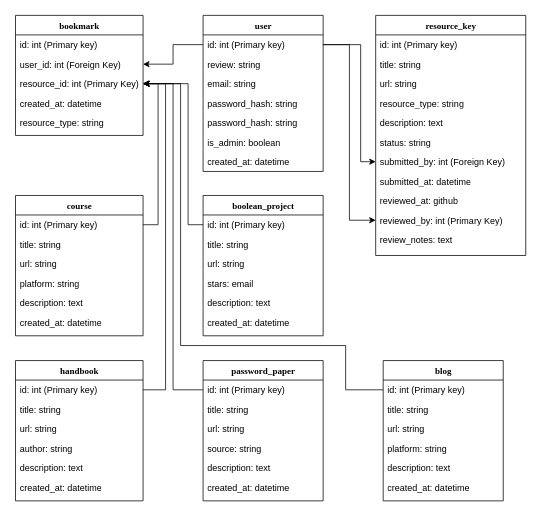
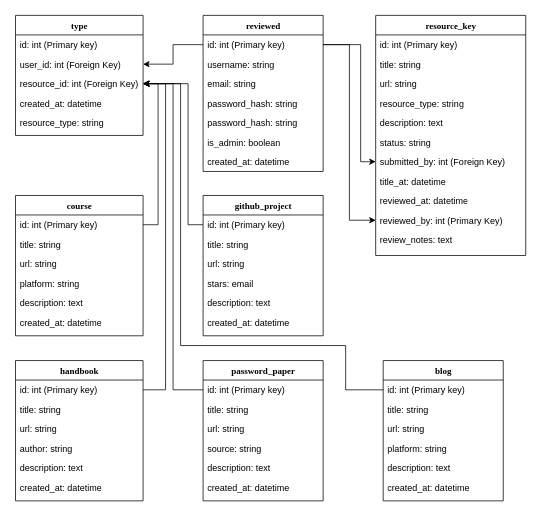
  <mxCell id="0" />
  <mxCell id="1" parent="0" />
  <mxCell id="2" value="course" style="swimlane;html=1;fontStyle=1;align=center;verticalAlign=top;childLayout=stackLayout;horizontal=1;startSize=26;horizontalStack=0;resizeParent=1;resizeLast=0;collapsible=1;marginBottom=0;swimlaneFillColor=#ffffff;rounded=0;shadow=0;comic=0;labelBackgroundColor=none;strokeWidth=1;fillColor=none;fontFamily=Verdana;fontSize=12" parent="1" vertex="1"><mxGeometry x="20" y="260" width="170" height="187" as="geometry" /></mxCell>
  <mxCell id="3" value="id: int (Primary key)&lt;span style=&quot;white-space: pre;&quot;&gt;&#09;&lt;/span&gt;" style="text;html=1;strokeColor=none;fillColor=none;align=left;verticalAlign=top;spacingLeft=4;spacingRight=4;whiteSpace=wrap;overflow=hidden;rotatable=0;points=[[0,0.5],[1,0.5]];portConstraint=eastwest;" parent="2" vertex="1"><mxGeometry y="26" width="170" height="26" as="geometry" /></mxCell>
  <mxCell id="4" value="title: string" style="text;html=1;strokeColor=none;fillColor=none;align=left;verticalAlign=top;spacingLeft=4;spacingRight=4;whiteSpace=wrap;overflow=hidden;rotatable=0;points=[[0,0.5],[1,0.5]];portConstraint=eastwest;" parent="2" vertex="1"><mxGeometry y="52" width="170" height="26" as="geometry" /></mxCell>
  <mxCell id="5" value="url: string" style="text;html=1;strokeColor=none;fillColor=none;align=left;verticalAlign=top;spacingLeft=4;spacingRight=4;whiteSpace=wrap;overflow=hidden;rotatable=0;points=[[0,0.5],[1,0.5]];portConstraint=eastwest;" parent="2" vertex="1"><mxGeometry y="78" width="170" height="26" as="geometry" /></mxCell>
  <mxCell id="6" value="platform: string" style="text;html=1;strokeColor=none;fillColor=none;align=left;verticalAlign=top;spacingLeft=4;spacingRight=4;whiteSpace=wrap;overflow=hidden;rotatable=0;points=[[0,0.5],[1,0.5]];portConstraint=eastwest;" parent="2" vertex="1"><mxGeometry y="104" width="170" height="26" as="geometry" /></mxCell>
  <mxCell id="7" value="description: text&amp;nbsp;" style="text;html=1;strokeColor=none;fillColor=none;align=left;verticalAlign=top;spacingLeft=4;spacingRight=4;whiteSpace=wrap;overflow=hidden;rotatable=0;points=[[0,0.5],[1,0.5]];portConstraint=eastwest;" parent="2" vertex="1"><mxGeometry y="130" width="170" height="26" as="geometry" /></mxCell>
  <mxCell id="8" value="created_at: datetime" style="text;html=1;strokeColor=none;fillColor=none;align=left;verticalAlign=top;spacingLeft=4;spacingRight=4;whiteSpace=wrap;overflow=hidden;rotatable=0;points=[[0,0.5],[1,0.5]];portConstraint=eastwest;" parent="2" vertex="1"><mxGeometry y="156" width="170" height="26" as="geometry" /></mxCell>
  <mxCell id="9" value="handbook" style="swimlane;html=1;fontStyle=1;align=center;verticalAlign=top;childLayout=stackLayout;horizontal=1;startSize=26;horizontalStack=0;resizeParent=1;resizeLast=0;collapsible=1;marginBottom=0;swimlaneFillColor=#ffffff;rounded=0;shadow=0;comic=0;labelBackgroundColor=none;strokeWidth=1;fillColor=none;fontFamily=Verdana;fontSize=12" vertex="1" parent="1"><mxGeometry x="20" y="480" width="170" height="187" as="geometry" /></mxCell>
  <mxCell id="10" value="id: int (Primary key)&lt;span style=&quot;white-space: pre;&quot;&gt;&#09;&lt;/span&gt;" style="text;html=1;strokeColor=none;fillColor=none;align=left;verticalAlign=top;spacingLeft=4;spacingRight=4;whiteSpace=wrap;overflow=hidden;rotatable=0;points=[[0,0.5],[1,0.5]];portConstraint=eastwest;" vertex="1" parent="9"><mxGeometry y="26" width="170" height="26" as="geometry" /></mxCell>
  <mxCell id="11" value="title: string" style="text;html=1;strokeColor=none;fillColor=none;align=left;verticalAlign=top;spacingLeft=4;spacingRight=4;whiteSpace=wrap;overflow=hidden;rotatable=0;points=[[0,0.5],[1,0.5]];portConstraint=eastwest;" vertex="1" parent="9"><mxGeometry y="52" width="170" height="26" as="geometry" /></mxCell>
  <mxCell id="12" value="url: string" style="text;html=1;strokeColor=none;fillColor=none;align=left;verticalAlign=top;spacingLeft=4;spacingRight=4;whiteSpace=wrap;overflow=hidden;rotatable=0;points=[[0,0.5],[1,0.5]];portConstraint=eastwest;" vertex="1" parent="9"><mxGeometry y="78" width="170" height="26" as="geometry" /></mxCell>
  <mxCell id="13" value="author: string" style="text;html=1;strokeColor=none;fillColor=none;align=left;verticalAlign=top;spacingLeft=4;spacingRight=4;whiteSpace=wrap;overflow=hidden;rotatable=0;points=[[0,0.5],[1,0.5]];portConstraint=eastwest;" vertex="1" parent="9"><mxGeometry y="104" width="170" height="26" as="geometry" /></mxCell>
  <mxCell id="14" value="description: text&amp;nbsp;" style="text;html=1;strokeColor=none;fillColor=none;align=left;verticalAlign=top;spacingLeft=4;spacingRight=4;whiteSpace=wrap;overflow=hidden;rotatable=0;points=[[0,0.5],[1,0.5]];portConstraint=eastwest;" vertex="1" parent="9"><mxGeometry y="130" width="170" height="26" as="geometry" /></mxCell>
  <mxCell id="15" value="created_at: datetime" style="text;html=1;strokeColor=none;fillColor=none;align=left;verticalAlign=top;spacingLeft=4;spacingRight=4;whiteSpace=wrap;overflow=hidden;rotatable=0;points=[[0,0.5],[1,0.5]];portConstraint=eastwest;" vertex="1" parent="9"><mxGeometry y="156" width="170" height="26" as="geometry" /></mxCell>
- <mxCell id="16" value="boolean_project" style="swimlane;html=1;fontStyle=1;align=center;verticalAlign=top;childLayout=stackLayout;horizontal=1;startSize=26;horizontalStack=0;resizeParent=1;resizeLast=0;collapsible=1;marginBottom=0;swimlaneFillColor=#ffffff;rounded=0;shadow=0;comic=0;labelBackgroundColor=none;strokeWidth=1;fillColor=none;fontFamily=Verdana;fontSize=12" vertex="1" parent="1"><mxGeometry x="270" y="260" width="160" height="187" as="geometry" /></mxCell>
+ <mxCell id="16" value="github_project" style="swimlane;html=1;fontStyle=1;align=center;verticalAlign=top;childLayout=stackLayout;horizontal=1;startSize=26;horizontalStack=0;resizeParent=1;resizeLast=0;collapsible=1;marginBottom=0;swimlaneFillColor=#ffffff;rounded=0;shadow=0;comic=0;labelBackgroundColor=none;strokeWidth=1;fillColor=none;fontFamily=Verdana;fontSize=12" vertex="1" parent="1"><mxGeometry x="270" y="260" width="160" height="187" as="geometry" /></mxCell>
  <mxCell id="17" value="id: int (Primary key)&lt;span style=&quot;white-space: pre;&quot;&gt;&#09;&lt;/span&gt;" style="text;html=1;strokeColor=none;fillColor=none;align=left;verticalAlign=top;spacingLeft=4;spacingRight=4;whiteSpace=wrap;overflow=hidden;rotatable=0;points=[[0,0.5],[1,0.5]];portConstraint=eastwest;" vertex="1" parent="16"><mxGeometry y="26" width="160" height="26" as="geometry" /></mxCell>
  <mxCell id="18" value="title: string" style="text;html=1;strokeColor=none;fillColor=none;align=left;verticalAlign=top;spacingLeft=4;spacingRight=4;whiteSpace=wrap;overflow=hidden;rotatable=0;points=[[0,0.5],[1,0.5]];portConstraint=eastwest;" vertex="1" parent="16"><mxGeometry y="52" width="160" height="26" as="geometry" /></mxCell>
  <mxCell id="19" value="url: string" style="text;html=1;strokeColor=none;fillColor=none;align=left;verticalAlign=top;spacingLeft=4;spacingRight=4;whiteSpace=wrap;overflow=hidden;rotatable=0;points=[[0,0.5],[1,0.5]];portConstraint=eastwest;" vertex="1" parent="16"><mxGeometry y="78" width="160" height="26" as="geometry" /></mxCell>
  <mxCell id="20" value="stars: email" style="text;html=1;strokeColor=none;fillColor=none;align=left;verticalAlign=top;spacingLeft=4;spacingRight=4;whiteSpace=wrap;overflow=hidden;rotatable=0;points=[[0,0.5],[1,0.5]];portConstraint=eastwest;" vertex="1" parent="16"><mxGeometry y="104" width="160" height="26" as="geometry" /></mxCell>
  <mxCell id="21" value="description: text&amp;nbsp;" style="text;html=1;strokeColor=none;fillColor=none;align=left;verticalAlign=top;spacingLeft=4;spacingRight=4;whiteSpace=wrap;overflow=hidden;rotatable=0;points=[[0,0.5],[1,0.5]];portConstraint=eastwest;" vertex="1" parent="16"><mxGeometry y="130" width="160" height="26" as="geometry" /></mxCell>
  <mxCell id="22" value="created_at: datetime" style="text;html=1;strokeColor=none;fillColor=none;align=left;verticalAlign=top;spacingLeft=4;spacingRight=4;whiteSpace=wrap;overflow=hidden;rotatable=0;points=[[0,0.5],[1,0.5]];portConstraint=eastwest;" vertex="1" parent="16"><mxGeometry y="156" width="160" height="26" as="geometry" /></mxCell>
  <mxCell id="23" value="password_paper" style="swimlane;html=1;fontStyle=1;align=center;verticalAlign=top;childLayout=stackLayout;horizontal=1;startSize=26;horizontalStack=0;resizeParent=1;resizeLast=0;collapsible=1;marginBottom=0;swimlaneFillColor=#ffffff;rounded=0;shadow=0;comic=0;labelBackgroundColor=none;strokeWidth=1;fillColor=none;fontFamily=Verdana;fontSize=12" vertex="1" parent="1"><mxGeometry x="270" y="480" width="160" height="187" as="geometry" /></mxCell>
  <mxCell id="24" value="id: int (Primary key)&lt;span style=&quot;white-space: pre;&quot;&gt;&#09;&lt;/span&gt;" style="text;html=1;strokeColor=none;fillColor=none;align=left;verticalAlign=top;spacingLeft=4;spacingRight=4;whiteSpace=wrap;overflow=hidden;rotatable=0;points=[[0,0.5],[1,0.5]];portConstraint=eastwest;" vertex="1" parent="23"><mxGeometry y="26" width="160" height="26" as="geometry" /></mxCell>
  <mxCell id="25" value="title: string" style="text;html=1;strokeColor=none;fillColor=none;align=left;verticalAlign=top;spacingLeft=4;spacingRight=4;whiteSpace=wrap;overflow=hidden;rotatable=0;points=[[0,0.5],[1,0.5]];portConstraint=eastwest;" vertex="1" parent="23"><mxGeometry y="52" width="160" height="26" as="geometry" /></mxCell>
  <mxCell id="26" value="url: string" style="text;html=1;strokeColor=none;fillColor=none;align=left;verticalAlign=top;spacingLeft=4;spacingRight=4;whiteSpace=wrap;overflow=hidden;rotatable=0;points=[[0,0.5],[1,0.5]];portConstraint=eastwest;" vertex="1" parent="23"><mxGeometry y="78" width="160" height="26" as="geometry" /></mxCell>
  <mxCell id="27" value="source: string" style="text;html=1;strokeColor=none;fillColor=none;align=left;verticalAlign=top;spacingLeft=4;spacingRight=4;whiteSpace=wrap;overflow=hidden;rotatable=0;points=[[0,0.5],[1,0.5]];portConstraint=eastwest;" vertex="1" parent="23"><mxGeometry y="104" width="160" height="26" as="geometry" /></mxCell>
  <mxCell id="28" value="description: text&amp;nbsp;" style="text;html=1;strokeColor=none;fillColor=none;align=left;verticalAlign=top;spacingLeft=4;spacingRight=4;whiteSpace=wrap;overflow=hidden;rotatable=0;points=[[0,0.5],[1,0.5]];portConstraint=eastwest;" vertex="1" parent="23"><mxGeometry y="130" width="160" height="26" as="geometry" /></mxCell>
  <mxCell id="29" value="created_at: datetime" style="text;html=1;strokeColor=none;fillColor=none;align=left;verticalAlign=top;spacingLeft=4;spacingRight=4;whiteSpace=wrap;overflow=hidden;rotatable=0;points=[[0,0.5],[1,0.5]];portConstraint=eastwest;" vertex="1" parent="23"><mxGeometry y="156" width="160" height="26" as="geometry" /></mxCell>
  <mxCell id="30" value="blog" style="swimlane;html=1;fontStyle=1;align=center;verticalAlign=top;childLayout=stackLayout;horizontal=1;startSize=26;horizontalStack=0;resizeParent=1;resizeLast=0;collapsible=1;marginBottom=0;swimlaneFillColor=#ffffff;rounded=0;shadow=0;comic=0;labelBackgroundColor=none;strokeWidth=1;fillColor=none;fontFamily=Verdana;fontSize=12" vertex="1" parent="1"><mxGeometry x="510" y="480" width="160" height="187" as="geometry" /></mxCell>
  <mxCell id="31" value="id: int (Primary key)&lt;span style=&quot;white-space: pre;&quot;&gt;&#09;&lt;/span&gt;" style="text;html=1;strokeColor=none;fillColor=none;align=left;verticalAlign=top;spacingLeft=4;spacingRight=4;whiteSpace=wrap;overflow=hidden;rotatable=0;points=[[0,0.5],[1,0.5]];portConstraint=eastwest;" vertex="1" parent="30"><mxGeometry y="26" width="160" height="26" as="geometry" /></mxCell>
  <mxCell id="32" value="title: string" style="text;html=1;strokeColor=none;fillColor=none;align=left;verticalAlign=top;spacingLeft=4;spacingRight=4;whiteSpace=wrap;overflow=hidden;rotatable=0;points=[[0,0.5],[1,0.5]];portConstraint=eastwest;" vertex="1" parent="30"><mxGeometry y="52" width="160" height="26" as="geometry" /></mxCell>
  <mxCell id="33" value="url: string" style="text;html=1;strokeColor=none;fillColor=none;align=left;verticalAlign=top;spacingLeft=4;spacingRight=4;whiteSpace=wrap;overflow=hidden;rotatable=0;points=[[0,0.5],[1,0.5]];portConstraint=eastwest;" vertex="1" parent="30"><mxGeometry y="78" width="160" height="26" as="geometry" /></mxCell>
  <mxCell id="34" value="platform: string" style="text;html=1;strokeColor=none;fillColor=none;align=left;verticalAlign=top;spacingLeft=4;spacingRight=4;whiteSpace=wrap;overflow=hidden;rotatable=0;points=[[0,0.5],[1,0.5]];portConstraint=eastwest;" vertex="1" parent="30"><mxGeometry y="104" width="160" height="26" as="geometry" /></mxCell>
  <mxCell id="35" value="description: text&amp;nbsp;" style="text;html=1;strokeColor=none;fillColor=none;align=left;verticalAlign=top;spacingLeft=4;spacingRight=4;whiteSpace=wrap;overflow=hidden;rotatable=0;points=[[0,0.5],[1,0.5]];portConstraint=eastwest;" vertex="1" parent="30"><mxGeometry y="130" width="160" height="26" as="geometry" /></mxCell>
  <mxCell id="36" value="created_at: datetime" style="text;html=1;strokeColor=none;fillColor=none;align=left;verticalAlign=top;spacingLeft=4;spacingRight=4;whiteSpace=wrap;overflow=hidden;rotatable=0;points=[[0,0.5],[1,0.5]];portConstraint=eastwest;" vertex="1" parent="30"><mxGeometry y="156" width="160" height="26" as="geometry" /></mxCell>
- <mxCell id="37" value="user" style="swimlane;html=1;fontStyle=1;align=center;verticalAlign=top;childLayout=stackLayout;horizontal=1;startSize=26;horizontalStack=0;resizeParent=1;resizeLast=0;collapsible=1;marginBottom=0;swimlaneFillColor=#ffffff;rounded=0;shadow=0;comic=0;labelBackgroundColor=none;strokeWidth=1;fillColor=none;fontFamily=Verdana;fontSize=12" vertex="1" parent="1"><mxGeometry x="270" y="20" width="160" height="208" as="geometry" /></mxCell>
+ <mxCell id="37" value="reviewed" style="swimlane;html=1;fontStyle=1;align=center;verticalAlign=top;childLayout=stackLayout;horizontal=1;startSize=26;horizontalStack=0;resizeParent=1;resizeLast=0;collapsible=1;marginBottom=0;swimlaneFillColor=#ffffff;rounded=0;shadow=0;comic=0;labelBackgroundColor=none;strokeWidth=1;fillColor=none;fontFamily=Verdana;fontSize=12" vertex="1" parent="1"><mxGeometry x="270" y="20" width="160" height="208" as="geometry" /></mxCell>
  <mxCell id="38" value="id: int (Primary key)&lt;span style=&quot;white-space: pre;&quot;&gt;&#09;&lt;/span&gt;" style="text;html=1;strokeColor=none;fillColor=none;align=left;verticalAlign=top;spacingLeft=4;spacingRight=4;whiteSpace=wrap;overflow=hidden;rotatable=0;points=[[0,0.5],[1,0.5]];portConstraint=eastwest;" vertex="1" parent="37"><mxGeometry y="26" width="160" height="26" as="geometry" /></mxCell>
- <mxCell id="39" value="review: string" style="text;html=1;strokeColor=none;fillColor=none;align=left;verticalAlign=top;spacingLeft=4;spacingRight=4;whiteSpace=wrap;overflow=hidden;rotatable=0;points=[[0,0.5],[1,0.5]];portConstraint=eastwest;" vertex="1" parent="37"><mxGeometry y="52" width="160" height="26" as="geometry" /></mxCell>
+ <mxCell id="39" value="username: string" style="text;html=1;strokeColor=none;fillColor=none;align=left;verticalAlign=top;spacingLeft=4;spacingRight=4;whiteSpace=wrap;overflow=hidden;rotatable=0;points=[[0,0.5],[1,0.5]];portConstraint=eastwest;" vertex="1" parent="37"><mxGeometry y="52" width="160" height="26" as="geometry" /></mxCell>
  <mxCell id="40" value="email: string" style="text;html=1;strokeColor=none;fillColor=none;align=left;verticalAlign=top;spacingLeft=4;spacingRight=4;whiteSpace=wrap;overflow=hidden;rotatable=0;points=[[0,0.5],[1,0.5]];portConstraint=eastwest;" vertex="1" parent="37"><mxGeometry y="78" width="160" height="26" as="geometry" /></mxCell>
  <mxCell id="41" value="password_hash: string" style="text;html=1;strokeColor=none;fillColor=none;align=left;verticalAlign=top;spacingLeft=4;spacingRight=4;whiteSpace=wrap;overflow=hidden;rotatable=0;points=[[0,0.5],[1,0.5]];portConstraint=eastwest;" vertex="1" parent="37"><mxGeometry y="104" width="160" height="26" as="geometry" /></mxCell>
  <mxCell id="42" value="password_hash: string" style="text;html=1;strokeColor=none;fillColor=none;align=left;verticalAlign=top;spacingLeft=4;spacingRight=4;whiteSpace=wrap;overflow=hidden;rotatable=0;points=[[0,0.5],[1,0.5]];portConstraint=eastwest;" vertex="1" parent="37"><mxGeometry y="130" width="160" height="26" as="geometry" /></mxCell>
  <mxCell id="43" value="is_admin: boolean" style="text;html=1;strokeColor=none;fillColor=none;align=left;verticalAlign=top;spacingLeft=4;spacingRight=4;whiteSpace=wrap;overflow=hidden;rotatable=0;points=[[0,0.5],[1,0.5]];portConstraint=eastwest;" vertex="1" parent="37"><mxGeometry y="156" width="160" height="26" as="geometry" /></mxCell>
  <mxCell id="44" value="created_at: datetime" style="text;html=1;strokeColor=none;fillColor=none;align=left;verticalAlign=top;spacingLeft=4;spacingRight=4;whiteSpace=wrap;overflow=hidden;rotatable=0;points=[[0,0.5],[1,0.5]];portConstraint=eastwest;" vertex="1" parent="37"><mxGeometry y="182" width="160" height="26" as="geometry" /></mxCell>
- <mxCell id="45" value="bookmark" style="swimlane;html=1;fontStyle=1;align=center;verticalAlign=top;childLayout=stackLayout;horizontal=1;startSize=26;horizontalStack=0;resizeParent=1;resizeLast=0;collapsible=1;marginBottom=0;swimlaneFillColor=#ffffff;rounded=0;shadow=0;comic=0;labelBackgroundColor=none;strokeWidth=1;fillColor=none;fontFamily=Verdana;fontSize=12" vertex="1" parent="1"><mxGeometry x="20" y="20" width="170" height="160" as="geometry" /></mxCell>
+ <mxCell id="45" value="type" style="swimlane;html=1;fontStyle=1;align=center;verticalAlign=top;childLayout=stackLayout;horizontal=1;startSize=26;horizontalStack=0;resizeParent=1;resizeLast=0;collapsible=1;marginBottom=0;swimlaneFillColor=#ffffff;rounded=0;shadow=0;comic=0;labelBackgroundColor=none;strokeWidth=1;fillColor=none;fontFamily=Verdana;fontSize=12" vertex="1" parent="1"><mxGeometry x="20" y="20" width="170" height="160" as="geometry" /></mxCell>
  <mxCell id="46" value="id: int (Primary key)&lt;span style=&quot;white-space: pre;&quot;&gt;&#09;&lt;/span&gt;" style="text;html=1;strokeColor=none;fillColor=none;align=left;verticalAlign=top;spacingLeft=4;spacingRight=4;whiteSpace=wrap;overflow=hidden;rotatable=0;points=[[0,0.5],[1,0.5]];portConstraint=eastwest;" vertex="1" parent="45"><mxGeometry y="26" width="170" height="26" as="geometry" /></mxCell>
  <mxCell id="47" value="user_id: int (Foreign Key)" style="text;html=1;strokeColor=none;fillColor=none;align=left;verticalAlign=top;spacingLeft=4;spacingRight=4;whiteSpace=wrap;overflow=hidden;rotatable=0;points=[[0,0.5],[1,0.5]];portConstraint=eastwest;" vertex="1" parent="45"><mxGeometry y="52" width="170" height="26" as="geometry" /></mxCell>
- <mxCell id="48" value="resource_id: int (Primary Key)" style="text;html=1;strokeColor=none;fillColor=none;align=left;verticalAlign=top;spacingLeft=4;spacingRight=4;whiteSpace=wrap;overflow=hidden;rotatable=0;points=[[0,0.5],[1,0.5]];portConstraint=eastwest;" vertex="1" parent="45"><mxGeometry y="78" width="170" height="26" as="geometry" /></mxCell>
+ <mxCell id="48" value="resource_id: int (Foreign Key)" style="text;html=1;strokeColor=none;fillColor=none;align=left;verticalAlign=top;spacingLeft=4;spacingRight=4;whiteSpace=wrap;overflow=hidden;rotatable=0;points=[[0,0.5],[1,0.5]];portConstraint=eastwest;" vertex="1" parent="45"><mxGeometry y="78" width="170" height="26" as="geometry" /></mxCell>
  <mxCell id="49" value="created_at: datetime" style="text;html=1;strokeColor=none;fillColor=none;align=left;verticalAlign=top;spacingLeft=4;spacingRight=4;whiteSpace=wrap;overflow=hidden;rotatable=0;points=[[0,0.5],[1,0.5]];portConstraint=eastwest;" vertex="1" parent="45"><mxGeometry y="104" width="170" height="26" as="geometry" /></mxCell>
  <mxCell id="50" value="resource_type: string" style="text;html=1;strokeColor=none;fillColor=none;align=left;verticalAlign=top;spacingLeft=4;spacingRight=4;whiteSpace=wrap;overflow=hidden;rotatable=0;points=[[0,0.5],[1,0.5]];portConstraint=eastwest;" vertex="1" parent="45"><mxGeometry y="130" width="170" height="26" as="geometry" /></mxCell>
  <mxCell id="51" value="resource_key" style="swimlane;html=1;fontStyle=1;align=center;verticalAlign=top;childLayout=stackLayout;horizontal=1;startSize=26;horizontalStack=0;resizeParent=1;resizeLast=0;collapsible=1;marginBottom=0;swimlaneFillColor=#ffffff;rounded=0;shadow=0;comic=0;labelBackgroundColor=none;strokeWidth=1;fillColor=none;fontFamily=Verdana;fontSize=12" vertex="1" parent="1"><mxGeometry x="500" y="20" width="200" height="320" as="geometry" /></mxCell>
  <mxCell id="52" value="id: int (Primary key)&lt;span style=&quot;white-space: pre;&quot;&gt;&#09;&lt;/span&gt;" style="text;html=1;strokeColor=none;fillColor=none;align=left;verticalAlign=top;spacingLeft=4;spacingRight=4;whiteSpace=wrap;overflow=hidden;rotatable=0;points=[[0,0.5],[1,0.5]];portConstraint=eastwest;" vertex="1" parent="51"><mxGeometry y="26" width="200" height="26" as="geometry" /></mxCell>
  <mxCell id="53" value="title: string" style="text;html=1;strokeColor=none;fillColor=none;align=left;verticalAlign=top;spacingLeft=4;spacingRight=4;whiteSpace=wrap;overflow=hidden;rotatable=0;points=[[0,0.5],[1,0.5]];portConstraint=eastwest;" vertex="1" parent="51"><mxGeometry y="52" width="200" height="26" as="geometry" /></mxCell>
  <mxCell id="54" value="url: string" style="text;html=1;strokeColor=none;fillColor=none;align=left;verticalAlign=top;spacingLeft=4;spacingRight=4;whiteSpace=wrap;overflow=hidden;rotatable=0;points=[[0,0.5],[1,0.5]];portConstraint=eastwest;" vertex="1" parent="51"><mxGeometry y="78" width="200" height="26" as="geometry" /></mxCell>
  <mxCell id="55" value="resource_type: string" style="text;html=1;strokeColor=none;fillColor=none;align=left;verticalAlign=top;spacingLeft=4;spacingRight=4;whiteSpace=wrap;overflow=hidden;rotatable=0;points=[[0,0.5],[1,0.5]];portConstraint=eastwest;" vertex="1" parent="51"><mxGeometry y="104" width="200" height="26" as="geometry" /></mxCell>
  <mxCell id="56" value="description: text&amp;nbsp;" style="text;html=1;strokeColor=none;fillColor=none;align=left;verticalAlign=top;spacingLeft=4;spacingRight=4;whiteSpace=wrap;overflow=hidden;rotatable=0;points=[[0,0.5],[1,0.5]];portConstraint=eastwest;" vertex="1" parent="51"><mxGeometry y="130" width="200" height="26" as="geometry" /></mxCell>
  <mxCell id="57" value="status: string" style="text;html=1;strokeColor=none;fillColor=none;align=left;verticalAlign=top;spacingLeft=4;spacingRight=4;whiteSpace=wrap;overflow=hidden;rotatable=0;points=[[0,0.5],[1,0.5]];portConstraint=eastwest;" vertex="1" parent="51"><mxGeometry y="156" width="200" height="26" as="geometry" /></mxCell>
  <mxCell id="58" value="submitted_by: int (Foreign Key)" style="text;html=1;strokeColor=none;fillColor=none;align=left;verticalAlign=top;spacingLeft=4;spacingRight=4;whiteSpace=wrap;overflow=hidden;rotatable=0;points=[[0,0.5],[1,0.5]];portConstraint=eastwest;" vertex="1" parent="51"><mxGeometry y="182" width="200" height="26" as="geometry" /></mxCell>
- <mxCell id="59" value="submitted_at: datetime" style="text;html=1;strokeColor=none;fillColor=none;align=left;verticalAlign=top;spacingLeft=4;spacingRight=4;whiteSpace=wrap;overflow=hidden;rotatable=0;points=[[0,0.5],[1,0.5]];portConstraint=eastwest;" vertex="1" parent="51"><mxGeometry y="208" width="200" height="26" as="geometry" /></mxCell>
- <mxCell id="60" value="reviewed_at: github" style="text;html=1;strokeColor=none;fillColor=none;align=left;verticalAlign=top;spacingLeft=4;spacingRight=4;whiteSpace=wrap;overflow=hidden;rotatable=0;points=[[0,0.5],[1,0.5]];portConstraint=eastwest;" vertex="1" parent="51"><mxGeometry y="234" width="200" height="26" as="geometry" /></mxCell>
+ <mxCell id="59" value="title_at: datetime" style="text;html=1;strokeColor=none;fillColor=none;align=left;verticalAlign=top;spacingLeft=4;spacingRight=4;whiteSpace=wrap;overflow=hidden;rotatable=0;points=[[0,0.5],[1,0.5]];portConstraint=eastwest;" vertex="1" parent="51"><mxGeometry y="208" width="200" height="26" as="geometry" /></mxCell>
+ <mxCell id="60" value="reviewed_at: datetime" style="text;html=1;strokeColor=none;fillColor=none;align=left;verticalAlign=top;spacingLeft=4;spacingRight=4;whiteSpace=wrap;overflow=hidden;rotatable=0;points=[[0,0.5],[1,0.5]];portConstraint=eastwest;" vertex="1" parent="51"><mxGeometry y="234" width="200" height="26" as="geometry" /></mxCell>
  <mxCell id="61" value="reviewed_by: int (Primary Key)" style="text;html=1;strokeColor=none;fillColor=none;align=left;verticalAlign=top;spacingLeft=4;spacingRight=4;whiteSpace=wrap;overflow=hidden;rotatable=0;points=[[0,0.5],[1,0.5]];portConstraint=eastwest;" vertex="1" parent="51"><mxGeometry y="260" width="200" height="26" as="geometry" /></mxCell>
  <mxCell id="62" value="review_notes: text" style="text;html=1;strokeColor=none;fillColor=none;align=left;verticalAlign=top;spacingLeft=4;spacingRight=4;whiteSpace=wrap;overflow=hidden;rotatable=0;points=[[0,0.5],[1,0.5]];portConstraint=eastwest;" vertex="1" parent="51"><mxGeometry y="286" width="200" height="26" as="geometry" /></mxCell>
  <mxCell id="63" style="edgeStyle=orthogonalEdgeStyle;rounded=0;orthogonalLoop=1;jettySize=auto;html=1;entryX=1;entryY=0.5;entryDx=0;entryDy=0;" edge="1" parent="1" source="10" target="48"><mxGeometry relative="1" as="geometry"><Array as="points"><mxPoint x="220" y="519" /><mxPoint x="220" y="111" /></Array></mxGeometry></mxCell>
  <mxCell id="64" style="edgeStyle=orthogonalEdgeStyle;rounded=0;orthogonalLoop=1;jettySize=auto;html=1;entryX=1;entryY=0.5;entryDx=0;entryDy=0;" edge="1" parent="1" source="17" target="48"><mxGeometry relative="1" as="geometry"><Array as="points"><mxPoint x="250" y="299" /><mxPoint x="250" y="111" /></Array></mxGeometry></mxCell>
  <mxCell id="65" style="edgeStyle=orthogonalEdgeStyle;rounded=0;orthogonalLoop=1;jettySize=auto;html=1;entryX=1;entryY=0.5;entryDx=0;entryDy=0;" edge="1" parent="1" source="24" target="48"><mxGeometry relative="1" as="geometry"><Array as="points"><mxPoint x="230" y="519" /><mxPoint x="230" y="111" /></Array></mxGeometry></mxCell>
  <mxCell id="66" style="edgeStyle=orthogonalEdgeStyle;rounded=0;orthogonalLoop=1;jettySize=auto;html=1;entryX=1;entryY=0.5;entryDx=0;entryDy=0;" edge="1" parent="1" source="31" target="48"><mxGeometry relative="1" as="geometry"><Array as="points"><mxPoint x="460" y="519" /><mxPoint x="460" y="460" /><mxPoint x="240" y="460" /><mxPoint x="240" y="111" /></Array></mxGeometry></mxCell>
  <mxCell id="67" style="edgeStyle=orthogonalEdgeStyle;rounded=0;orthogonalLoop=1;jettySize=auto;html=1;entryX=1;entryY=0.5;entryDx=0;entryDy=0;" edge="1" parent="1" source="3" target="48"><mxGeometry relative="1" as="geometry"><Array as="points"><mxPoint x="210" y="299" /><mxPoint x="210" y="111" /></Array></mxGeometry></mxCell>
  <mxCell id="68" style="edgeStyle=orthogonalEdgeStyle;rounded=0;orthogonalLoop=1;jettySize=auto;html=1;entryX=1;entryY=0.5;entryDx=0;entryDy=0;" edge="1" parent="1" source="38" target="47"><mxGeometry relative="1" as="geometry" /></mxCell>
  <mxCell id="69" style="edgeStyle=orthogonalEdgeStyle;rounded=0;orthogonalLoop=1;jettySize=auto;html=1;" edge="1" parent="1" source="38" target="58"><mxGeometry relative="1" as="geometry"><Array as="points"><mxPoint x="480" y="59" /><mxPoint x="480" y="215" /></Array></mxGeometry></mxCell>
  <mxCell id="70" style="edgeStyle=orthogonalEdgeStyle;rounded=0;orthogonalLoop=1;jettySize=auto;html=1;entryX=0;entryY=0.5;entryDx=0;entryDy=0;" edge="1" parent="1" source="38" target="61"><mxGeometry relative="1" as="geometry" /></mxCell>
